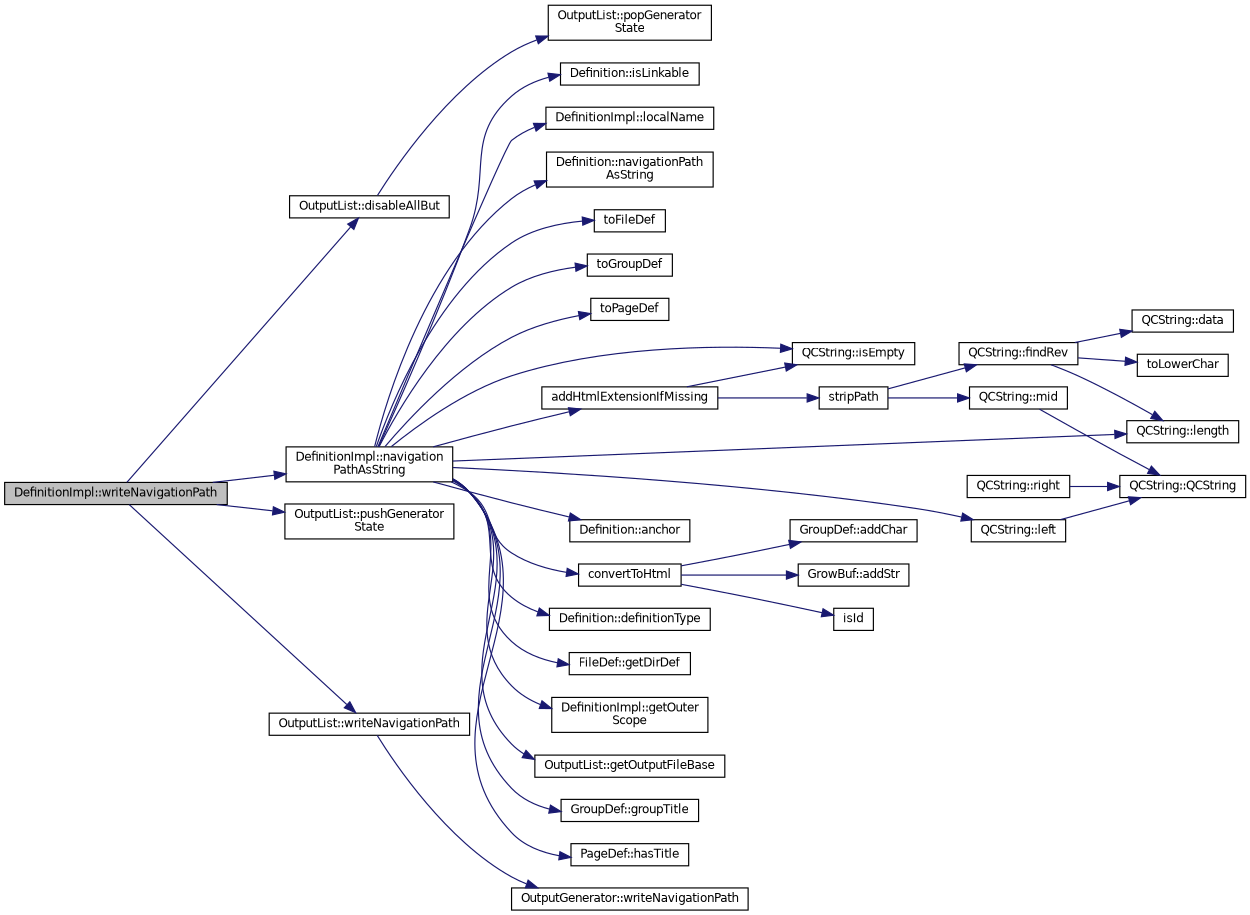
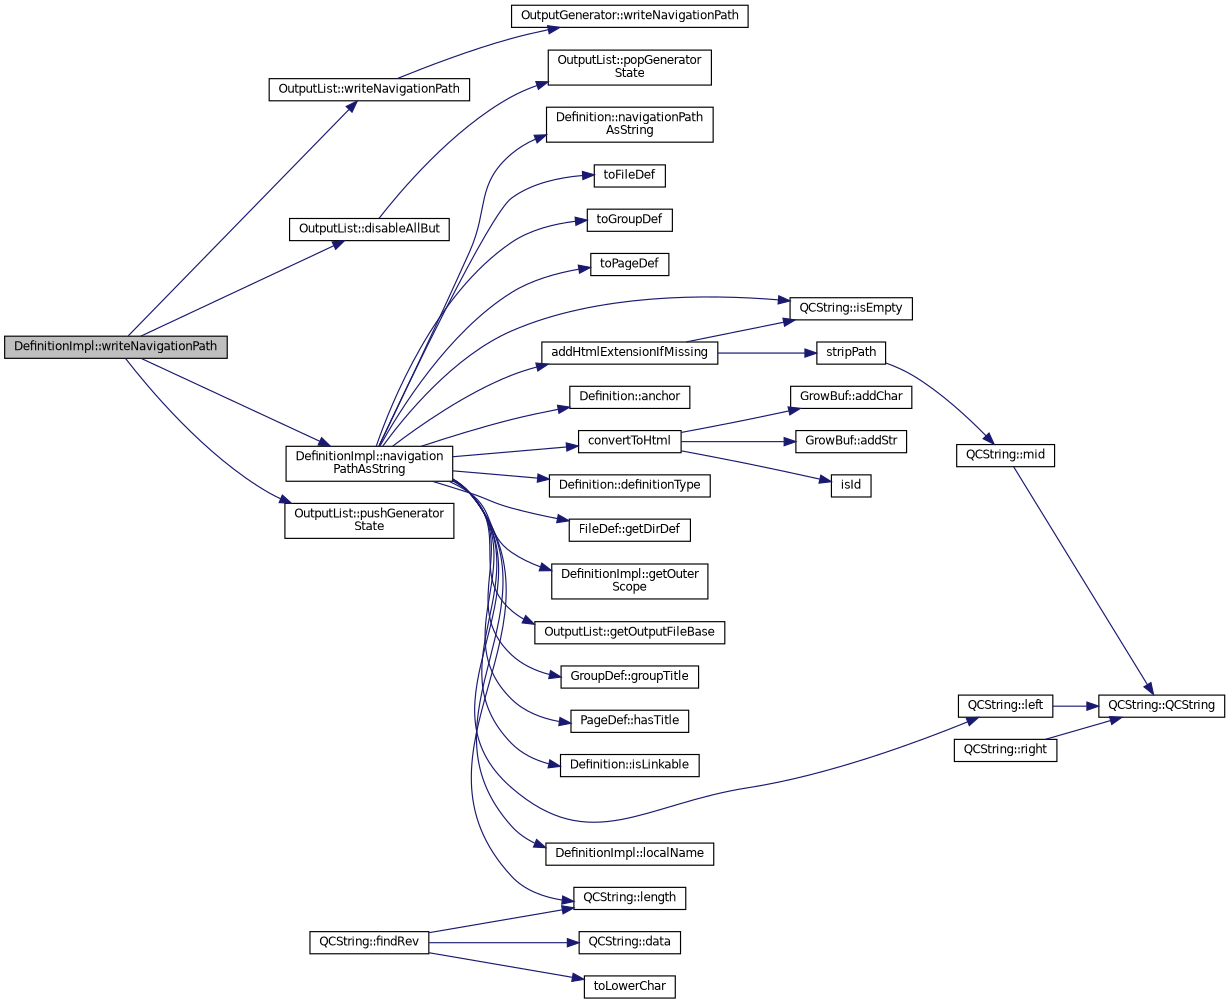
  digraph {
    rankdir=LR
    node [color=black fillcolor=white fontname=Helvetica fontsize=10 shape=record style=filled]
    edge [color=midnightblue fontname=Helvetica fontsize=10 labelfontname=Helvetica labelfontsize=10 style=solid]
    n1 [fillcolor=grey75 fontcolor=black height=0.2 label="DefinitionImpl::writeNavigationPath" width=0.4]
    n2 [height=0.2 label="OutputList::disableAllBut" width=0.4]
    n3 [height=0.2 label="DefinitionImpl::navigation\lPathAsString" width=0.4]
    n4 [height=0.2 label="OutputList::pushGenerator\lState" width=0.4]
    n5 [height=0.2 label="OutputList::writeNavigationPath" width=0.4]
    n6 [height=0.2 label="OutputList::popGenerator\lState" width=0.4]
    n7 [height=0.2 label=addHtmlExtensionIfMissing width=0.4]
    n8 [height=0.2 label="QCString::isEmpty" width=0.4]
    n9 [height=0.2 label="QCString::length" width=0.4]
    n10 [height=0.2 label="Definition::anchor" width=0.4]
    n11 [height=0.2 label=convertToHtml width=0.4]
    n12 [height=0.2 label="Definition::definitionType" width=0.4]
    n13 [height=0.2 label="FileDef::getDirDef" width=0.4]
    n14 [height=0.2 label="DefinitionImpl::getOuter\lScope" width=0.4]
    n15 [height=0.2 label="OutputList::getOutputFileBase" width=0.4]
    n16 [height=0.2 label="GroupDef::groupTitle" width=0.4]
    n17 [height=0.2 label="PageDef::hasTitle" width=0.4]
    n18 [height=0.2 label="Definition::isLinkable" width=0.4]
    n19 [height=0.2 label="QCString::left" width=0.4]
    n20 [height=0.2 label="DefinitionImpl::localName" width=0.4]
    n21 [height=0.2 label="Definition::navigationPath\lAsString" width=0.4]
    n22 [height=0.2 label=toFileDef width=0.4]
    n23 [height=0.2 label=toGroupDef width=0.4]
    n24 [height=0.2 label=toPageDef width=0.4]
    n25 [height=0.2 label="OutputGenerator::writeNavigationPath" width=0.4]
    n26 [height=0.2 label=stripPath width=0.4]
-   n27 [height=0.2 label="GroupDef::addChar" width=0.4]
+   n27 [height=0.2 label="GrowBuf::addChar" width=0.4]
    n28 [height=0.2 label="GrowBuf::addStr" width=0.4]
    n29 [height=0.2 label=isId width=0.4]
    n30 [height=0.2 label="QCString::QCString" width=0.4]
    n31 [height=0.2 label="QCString::right" width=0.4]
    n32 [height=0.2 label="QCString::findRev" width=0.4]
    n33 [height=0.2 label="QCString::mid" width=0.4]
    n34 [height=0.2 label="QCString::data" width=0.4]
    n35 [height=0.2 label=toLowerChar width=0.4]
    n1 -> n2
    n1 -> n3
    n1 -> n4
    n1 -> n5
    n2 -> n6
    n3 -> n7
    n3 -> n8
    n3 -> n9
    n3 -> n10
    n3 -> n11
    n3 -> n12
    n3 -> n13
    n3 -> n14
    n3 -> n15
    n3 -> n16
    n3 -> n17
    n3 -> n18
    n3 -> n19
    n3 -> n20
    n3 -> n21
    n3 -> n22
    n3 -> n23
    n3 -> n24
    n5 -> n25
    n7 -> n8
    n7 -> n26
    n11 -> n27
    n11 -> n28
    n11 -> n29
    n19 -> n30
-   n26 -> n32
    n26 -> n33
    n31 -> n30
    n32 -> n9
    n32 -> n34
    n32 -> n35
    n33 -> n30
  }
